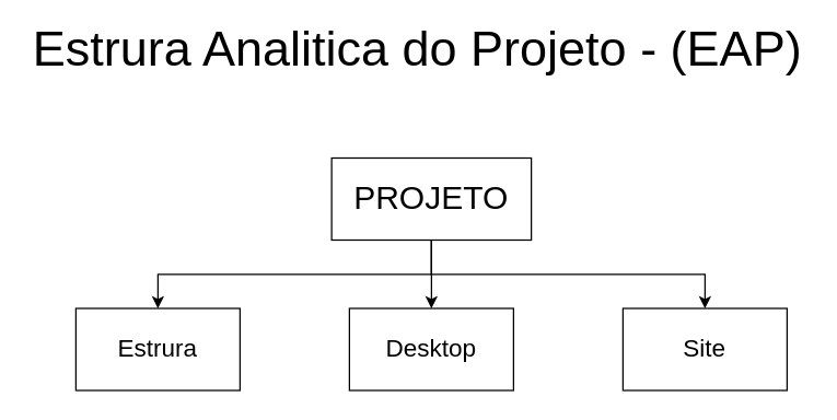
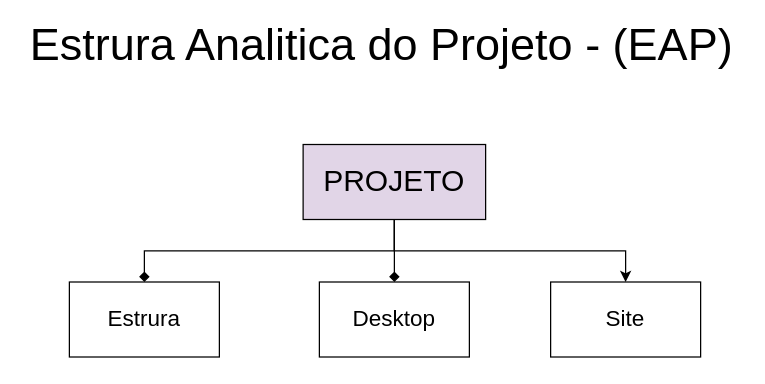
  <mxCell id="0" />
  <mxCell id="1" parent="0" />
- <mxCell id="2" style="edgeStyle=orthogonalEdgeStyle;rounded=0;orthogonalLoop=1;jettySize=auto;html=1;exitX=0.5;exitY=1;exitDx=0;exitDy=0;entryX=0.5;entryY=0;entryDx=0;entryDy=0;" edge="1" parent="1" source="5" target="6"><mxGeometry relative="1" as="geometry" /></mxCell>
- <mxCell id="3" style="edgeStyle=orthogonalEdgeStyle;rounded=0;orthogonalLoop=1;jettySize=auto;html=1;exitX=0.5;exitY=1;exitDx=0;exitDy=0;entryX=0.5;entryY=0;entryDx=0;entryDy=0;" edge="1" parent="1" source="5" target="7"><mxGeometry relative="1" as="geometry" /></mxCell>
+ <mxCell id="2" style="edgeStyle=orthogonalEdgeStyle;rounded=0;orthogonalLoop=1;jettySize=auto;html=1;exitX=0.5;exitY=1;exitDx=0;exitDy=0;entryX=0.5;entryY=0;entryDx=0;entryDy=0;endArrow=diamond;" edge="1" parent="1" source="5" target="6"><mxGeometry relative="1" as="geometry" /></mxCell>
+ <mxCell id="3" style="edgeStyle=orthogonalEdgeStyle;rounded=0;orthogonalLoop=1;jettySize=auto;html=1;exitX=0.5;exitY=1;exitDx=0;exitDy=0;entryX=0.5;entryY=0;entryDx=0;entryDy=0;endArrow=diamond;" edge="1" parent="1" source="5" target="7"><mxGeometry relative="1" as="geometry" /></mxCell>
  <mxCell id="4" style="edgeStyle=orthogonalEdgeStyle;rounded=0;orthogonalLoop=1;jettySize=auto;html=1;exitX=0.5;exitY=1;exitDx=0;exitDy=0;entryX=0.5;entryY=0;entryDx=0;entryDy=0;" edge="1" parent="1" source="5" target="8"><mxGeometry relative="1" as="geometry" /></mxCell>
- <mxCell id="5" value="&lt;font style=&quot;font-size: 24px;&quot;&gt;PROJETO&lt;/font&gt;" style="rounded=0;whiteSpace=wrap;html=1;" vertex="1" parent="1"><mxGeometry x="242" y="115" width="146" height="60" as="geometry" /></mxCell>
+ <mxCell id="5" value="&lt;font style=&quot;font-size: 24px;&quot;&gt;PROJETO&lt;/font&gt;" style="rounded=0;whiteSpace=wrap;html=1;fillColor=#e1d5e7;" vertex="1" parent="1"><mxGeometry x="242" y="115" width="146" height="60" as="geometry" /></mxCell>
  <mxCell id="6" value="&lt;font style=&quot;font-size: 18px;&quot;&gt;Estrura&lt;/font&gt;" style="rounded=0;whiteSpace=wrap;html=1;" vertex="1" parent="1"><mxGeometry x="55" y="225" width="120" height="60" as="geometry" /></mxCell>
  <mxCell id="7" value="&lt;font style=&quot;font-size: 18px;&quot;&gt;Desktop&lt;/font&gt;" style="rounded=0;whiteSpace=wrap;html=1;" vertex="1" parent="1"><mxGeometry x="255" y="225" width="120" height="60" as="geometry" /></mxCell>
- <mxCell id="8" value="&lt;span style=&quot;font-size: 18px;&quot;&gt;Site&lt;/span&gt;" style="rounded=0;whiteSpace=wrap;html=1;" vertex="1" parent="1"><mxGeometry x="455" y="225" width="120" height="60" as="geometry" /></mxCell>
+ <mxCell id="8" value="&lt;span style=&quot;font-size: 18px;&quot;&gt;Site&lt;/span&gt;" style="rounded=0;whiteSpace=wrap;html=1;" vertex="1" parent="1"><mxGeometry x="440" y="225" width="120" height="60" as="geometry" /></mxCell>
  <mxCell id="9" value="&lt;font style=&quot;font-size: 36px;&quot;&gt;Estrura Analitica do Projeto - (EAP)&lt;/font&gt;" style="text;html=1;align=center;verticalAlign=middle;whiteSpace=wrap;rounded=0;" vertex="1" parent="1"><mxGeometry x="20" y="20" width="570" height="30" as="geometry" /></mxCell>
